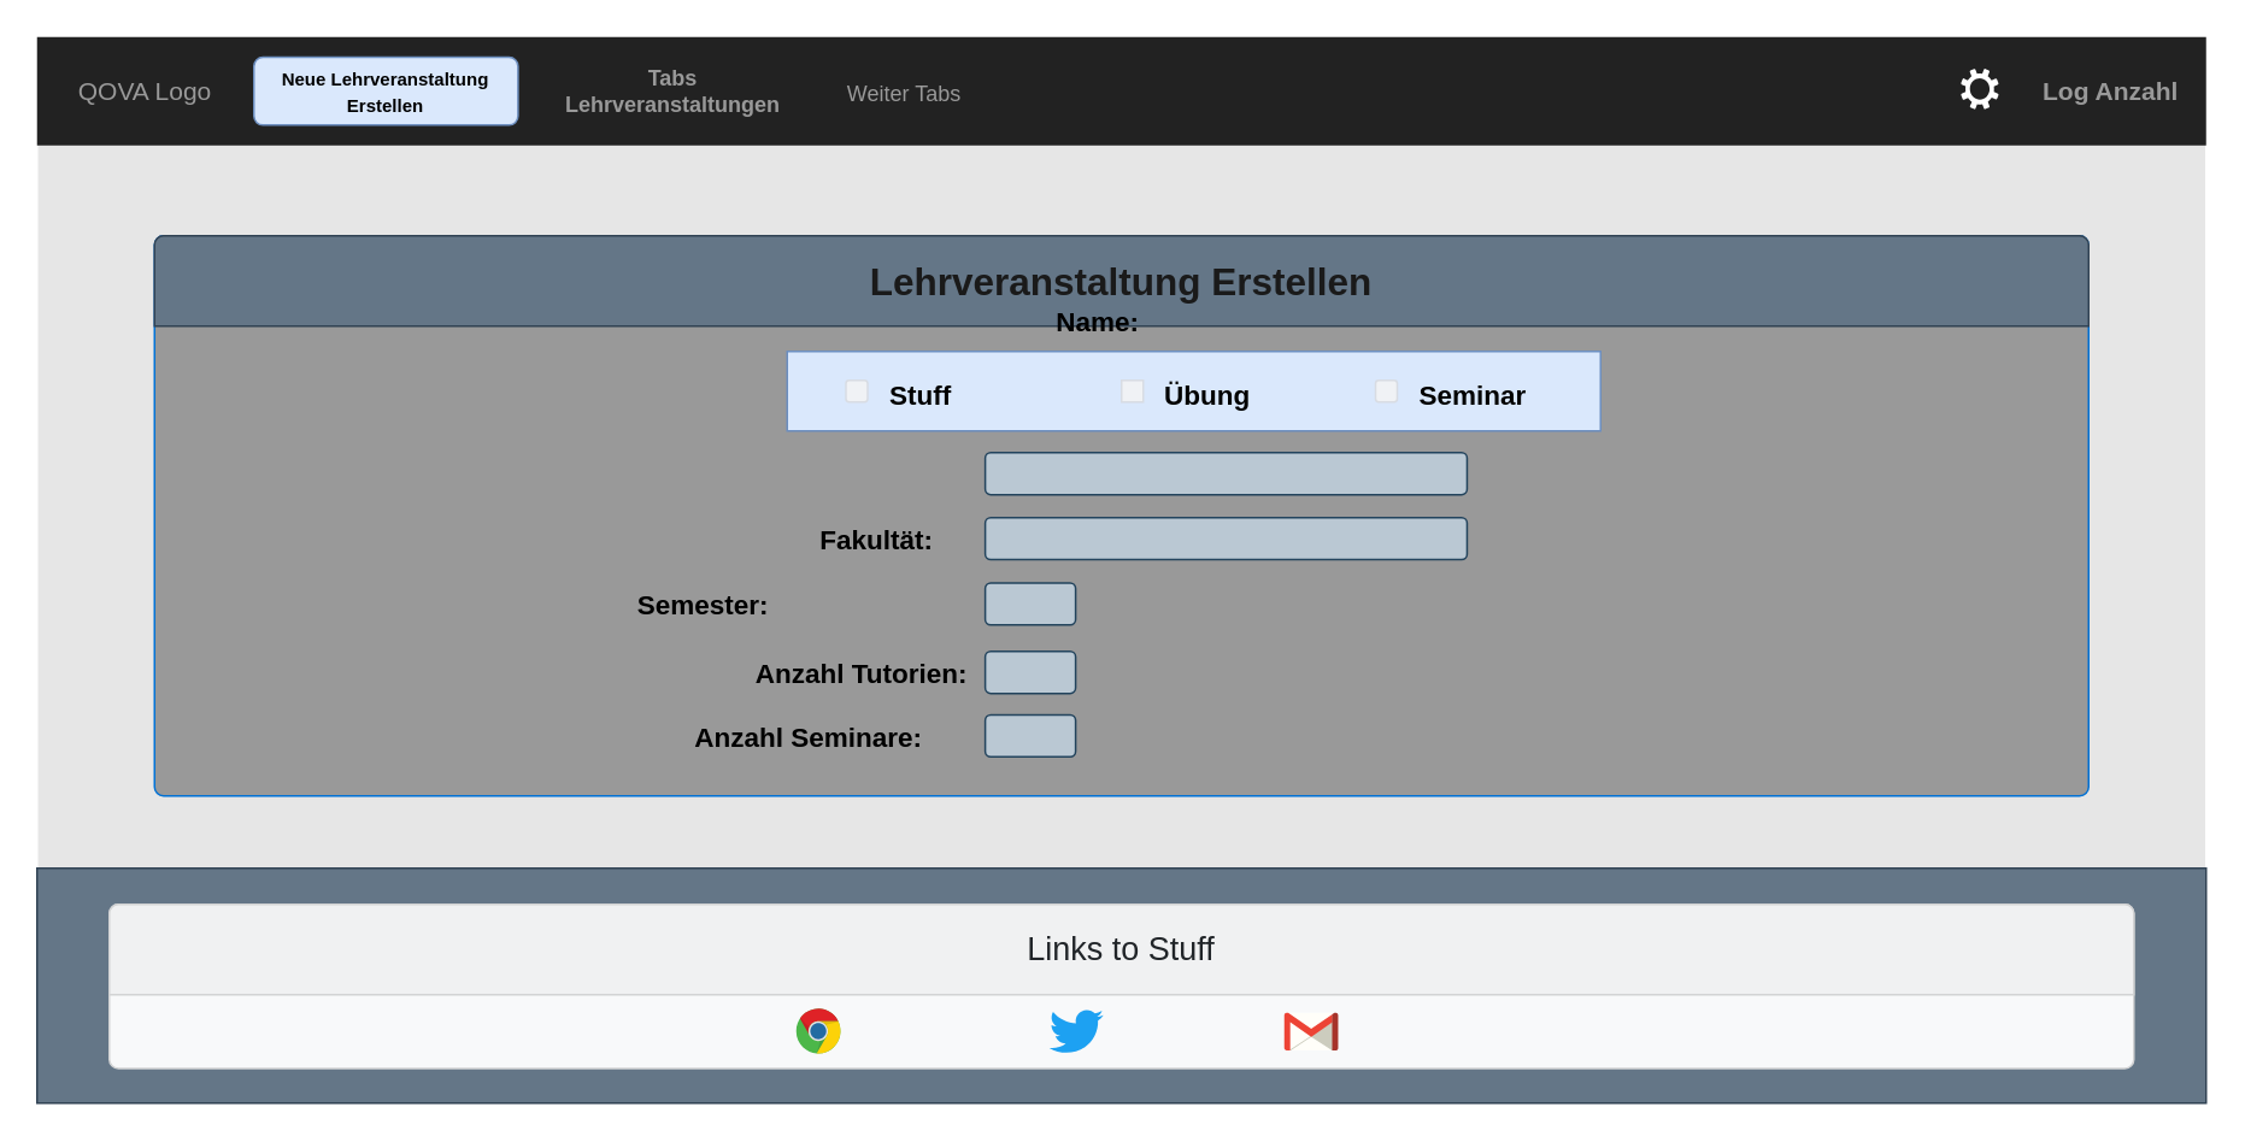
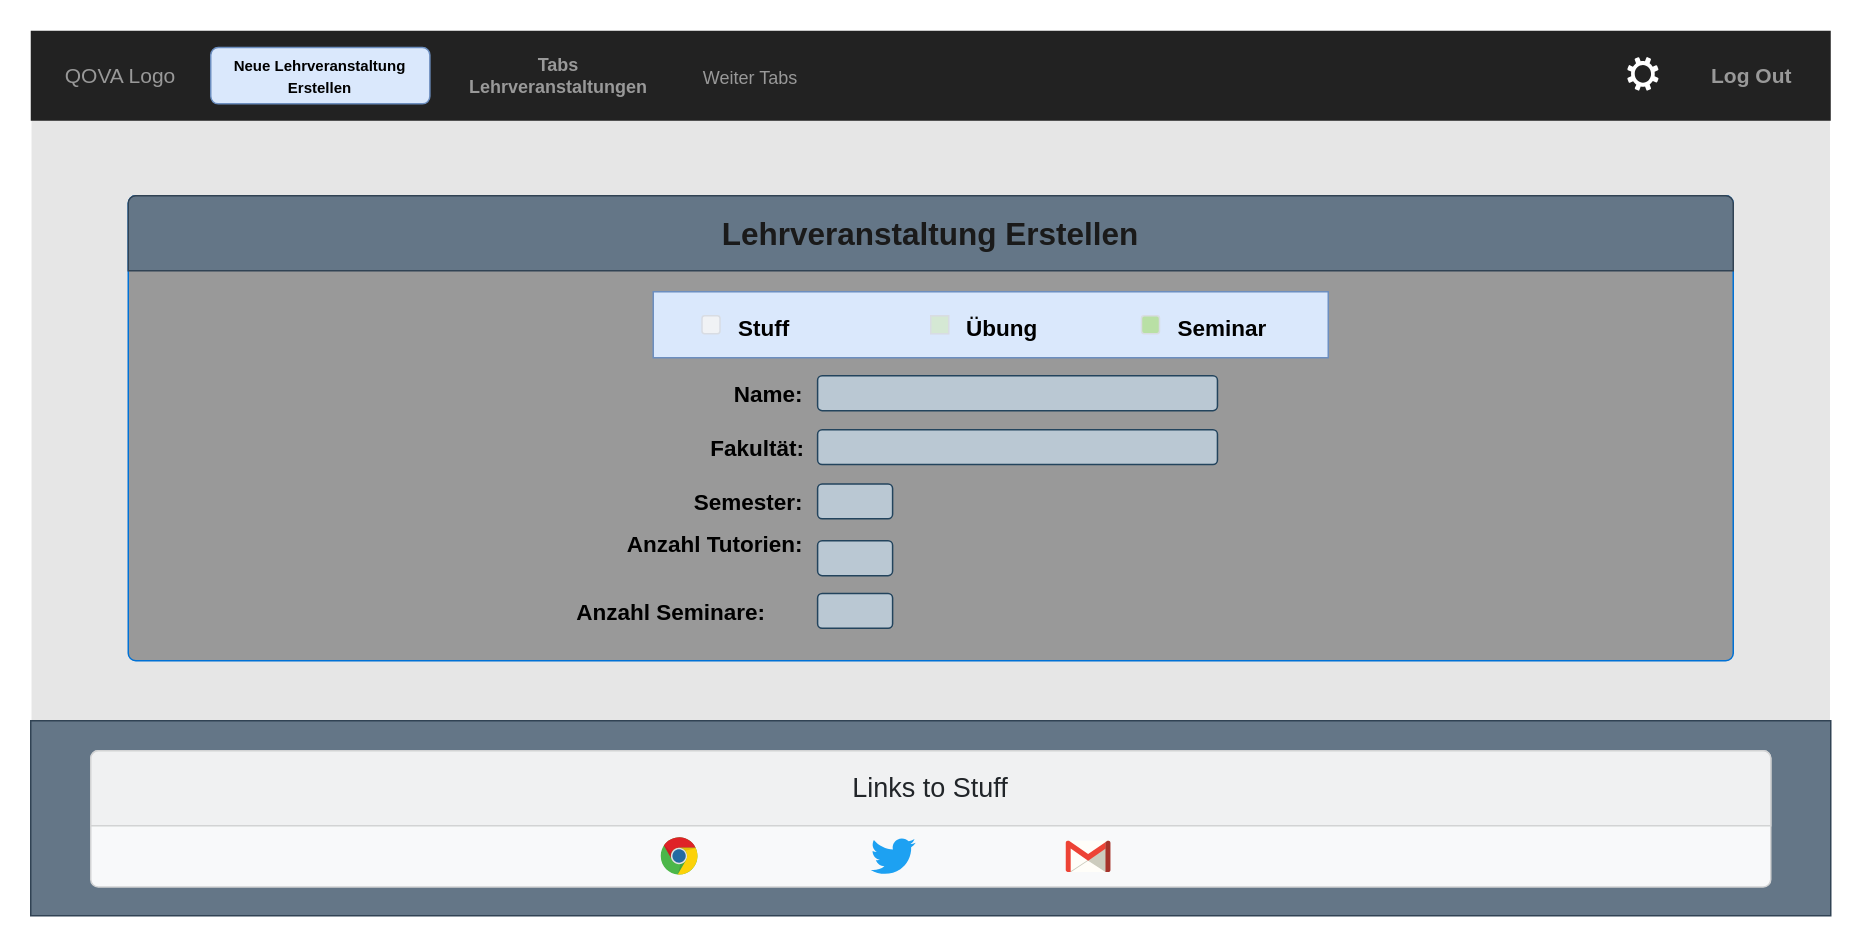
  <mxCell id="0" style=";html=1;" />
  <mxCell id="1" style=";html=1;" parent="0" />
  <mxCell id="2" value="" style="rounded=0;whiteSpace=wrap;html=1;strokeColor=#FFFFFF;fillColor=#E6E6E6;" parent="1" vertex="1"><mxGeometry x="20" y="60" width="1200" height="550" as="geometry" /></mxCell>
  <mxCell id="3" value="" style="html=1;shadow=0;dashed=0;shape=mxgraph.bootstrap.rrect;rSize=5;strokeColor=#0071D5;html=1;whiteSpace=wrap;fillColor=#999999;fontColor=#ffffff;verticalAlign=bottom;align=center;spacing=20;spacingBottom=0;fontSize=14;gradientColor=none;labelPosition=center;verticalLabelPosition=top;" parent="1" vertex="1"><mxGeometry x="85" y="130" width="1070" height="310" as="geometry" /></mxCell>
  <mxCell id="4" value="" style="rounded=0;whiteSpace=wrap;html=1;fillColor=#dae8fc;strokeColor=#6c8ebf;" parent="3" vertex="1"><mxGeometry x="350" y="64" width="450" height="44" as="geometry" /></mxCell>
  <mxCell id="5" value="&lt;font style=&quot;font-size: 21px&quot; color=&quot;#1A1A1A&quot;&gt;&lt;b&gt;Lehrveranstaltung Erstellen&lt;br&gt;&lt;/b&gt;&lt;/font&gt;" style="html=1;shadow=0;dashed=0;shape=mxgraph.bootstrap.topButton;rSize=5;perimeter=none;whiteSpace=wrap;fillColor=#647687;strokeColor=#314354;fontColor=#ffffff;resizeWidth=1;fontSize=18;align=center;spacing=20;" parent="3" vertex="1"><mxGeometry width="1070" height="50" relative="1" as="geometry" /></mxCell>
- <mxCell id="6" value="&lt;font style=&quot;font-size: 15px&quot;&gt;&lt;b&gt;Name:&lt;/b&gt;&lt;/font&gt;" style="text;html=1;strokeColor=none;fillColor=none;align=right;verticalAlign=middle;whiteSpace=wrap;rounded=0;" parent="3" vertex="1"><mxGeometry x="424.711" y="40.164" width="122.286" height="12.917" as="geometry" /></mxCell>
+ <mxCell id="6" value="&lt;font style=&quot;font-size: 15px&quot;&gt;&lt;b&gt;Name:&lt;/b&gt;&lt;/font&gt;" style="text;html=1;strokeColor=none;fillColor=none;align=right;verticalAlign=middle;whiteSpace=wrap;rounded=0;" parent="3" vertex="1"><mxGeometry x="329.711" y="125.164" width="122.286" height="12.917" as="geometry" /></mxCell>
  <mxCell id="7" value="" style="rounded=1;whiteSpace=wrap;html=1;strokeColor=#23445d;fillColor=#bac8d3;align=center;arcSize=13;" parent="3" vertex="1"><mxGeometry x="459.57" y="120" width="266.57" height="23.25" as="geometry" /></mxCell>
- <mxCell id="8" value="&lt;b&gt;&lt;font style=&quot;font-size: 15px&quot;&gt;Semester:&lt;/font&gt;&lt;/b&gt;" style="text;html=1;strokeColor=none;fillColor=none;align=right;verticalAlign=middle;whiteSpace=wrap;rounded=0;" parent="3" vertex="1"><mxGeometry x="222" y="197.329" width="120" height="12.919" as="geometry" /></mxCell>
+ <mxCell id="8" value="&lt;b&gt;&lt;font style=&quot;font-size: 15px&quot;&gt;Semester:&lt;/font&gt;&lt;/b&gt;" style="text;html=1;strokeColor=none;fillColor=none;align=right;verticalAlign=middle;whiteSpace=wrap;rounded=0;" parent="3" vertex="1"><mxGeometry x="332" y="197.329" width="120" height="12.919" as="geometry" /></mxCell>
  <mxCell id="9" value="" style="rounded=1;whiteSpace=wrap;html=1;strokeColor=#23445d;fillColor=#bac8d3;align=center;arcSize=13;" parent="3" vertex="1"><mxGeometry x="459.57" y="192.16" width="50" height="23.25" as="geometry" /></mxCell>
- <mxCell id="10" value="&lt;font style=&quot;font-size: 15px&quot;&gt;&lt;b&gt;Anzahl Tutorien:&lt;br&gt;&lt;/b&gt;&lt;/font&gt;" style="text;html=1;strokeColor=none;fillColor=none;align=right;verticalAlign=middle;whiteSpace=wrap;rounded=0;" parent="3" vertex="1"><mxGeometry x="312" y="235.166" width="140" height="12.919" as="geometry" /></mxCell>
+ <mxCell id="10" value="&lt;font style=&quot;font-size: 15px&quot;&gt;&lt;b&gt;Anzahl Tutorien:&lt;br&gt;&lt;/b&gt;&lt;/font&gt;" style="text;html=1;strokeColor=none;fillColor=none;align=right;verticalAlign=middle;whiteSpace=wrap;rounded=0;" parent="3" vertex="1"><mxGeometry x="312" y="225.166" width="140" height="12.919" as="geometry" /></mxCell>
  <mxCell id="11" value="" style="rounded=1;whiteSpace=wrap;html=1;strokeColor=#23445d;fillColor=#bac8d3;align=center;arcSize=13;" parent="3" vertex="1"><mxGeometry x="459.57" y="229.997" width="50" height="23.25" as="geometry" /></mxCell>
  <mxCell id="12" value="&lt;font style=&quot;font-size: 15px&quot;&gt;&lt;b&gt;Anzahl Seminare:&lt;br&gt;&lt;/b&gt;&lt;/font&gt;" style="text;html=1;strokeColor=none;fillColor=none;align=right;verticalAlign=middle;whiteSpace=wrap;rounded=0;" parent="3" vertex="1"><mxGeometry x="287" y="270.321" width="140" height="12.919" as="geometry" /></mxCell>
  <mxCell id="13" value="" style="rounded=1;whiteSpace=wrap;html=1;strokeColor=#23445d;fillColor=#bac8d3;align=center;arcSize=13;" parent="3" vertex="1"><mxGeometry x="459.57" y="265.16" width="50" height="23.25" as="geometry" /></mxCell>
- <mxCell id="14" value="&lt;b&gt;&lt;font style=&quot;font-size: 15px&quot;&gt;Fakultät:&lt;/font&gt;&lt;/b&gt;" style="text;html=1;strokeColor=none;fillColor=none;align=right;verticalAlign=middle;whiteSpace=wrap;rounded=0;" parent="3" vertex="1"><mxGeometry x="310.861" y="161.154" width="122.286" height="12.917" as="geometry" /></mxCell>
+ <mxCell id="14" value="&lt;b&gt;&lt;font style=&quot;font-size: 15px&quot;&gt;Fakultät:&lt;/font&gt;&lt;/b&gt;" style="text;html=1;strokeColor=none;fillColor=none;align=right;verticalAlign=middle;whiteSpace=wrap;rounded=0;" parent="3" vertex="1"><mxGeometry x="330.861" y="161.154" width="122.286" height="12.917" as="geometry" /></mxCell>
  <mxCell id="15" value="" style="rounded=1;whiteSpace=wrap;html=1;strokeColor=#23445d;fillColor=#bac8d3;align=center;arcSize=13;" parent="3" vertex="1"><mxGeometry x="459.57" y="155.99" width="266.57" height="23.25" as="geometry" /></mxCell>
  <mxCell id="16" value="&lt;font style=&quot;font-size: 15px&quot;&gt;&lt;b&gt;Stuff&lt;/b&gt;&lt;/font&gt;" style="rounded=1;fillColor=#F0F2F5;strokeColor=#D8DCE3;align=left;verticalAlign=middle;fontStyle=0;fontSize=12;labelPosition=right;verticalLabelPosition=middle;spacingLeft=10;html=1;shadow=0;dashed=0;spacingTop=3;" parent="3" vertex="1"><mxGeometry x="382.5" y="80" width="12" height="12" as="geometry" /></mxCell>
- <mxCell id="17" value="&lt;b&gt;&lt;font style=&quot;font-size: 15px&quot;&gt;Übung&lt;/font&gt;&lt;/b&gt;" style="rounded=1;fillColor=#F0F2F5;strokeColor=#D8DCE3;align=left;verticalAlign=middle;fontStyle=0;fontSize=12;labelPosition=right;verticalLabelPosition=middle;spacingLeft=10;html=1;shadow=0;dashed=0;spacingTop=3;arcSize=0;" parent="3" vertex="1"><mxGeometry x="535.0" y="80" width="12" height="12" as="geometry" /></mxCell>
- <mxCell id="18" value="&lt;font style=&quot;font-size: 15px&quot;&gt;&lt;b&gt;Seminar&lt;/b&gt;&lt;/font&gt;" style="rounded=1;fillColor=#F0F2F5;strokeColor=#D8DCE3;align=left;verticalAlign=middle;fontStyle=0;fontSize=12;labelPosition=right;verticalLabelPosition=middle;spacingLeft=10;html=1;shadow=0;dashed=0;spacingTop=3;" parent="3" vertex="1"><mxGeometry x="675.5" y="80" width="12" height="12" as="geometry" /></mxCell>
+ <mxCell id="17" value="&lt;b&gt;&lt;font style=&quot;font-size: 15px&quot;&gt;Übung&lt;/font&gt;&lt;/b&gt;" style="rounded=1;fillColor=#d5e8d4;strokeColor=#D8DCE3;align=left;verticalAlign=middle;fontStyle=0;fontSize=12;labelPosition=right;verticalLabelPosition=middle;spacingLeft=10;html=1;shadow=0;dashed=0;spacingTop=3;arcSize=0;" parent="3" vertex="1"><mxGeometry x="535.0" y="80" width="12" height="12" as="geometry" /></mxCell>
+ <mxCell id="18" value="&lt;font style=&quot;font-size: 15px&quot;&gt;&lt;b&gt;Seminar&lt;/b&gt;&lt;/font&gt;" style="rounded=1;fillColor=#b9e0a5;strokeColor=#D8DCE3;align=left;verticalAlign=middle;fontStyle=0;fontSize=12;labelPosition=right;verticalLabelPosition=middle;spacingLeft=10;html=1;shadow=0;dashed=0;spacingTop=3;" parent="3" vertex="1"><mxGeometry x="675.5" y="80" width="12" height="12" as="geometry" /></mxCell>
  <mxCell id="19" value="" style="html=1;shadow=0;dashed=0;shape=mxgraph.bootstrap.rect;fillColor=#222222;strokeColor=none;whiteSpace=wrap;rounded=0;fontSize=12;fontColor=#000000;align=center;" parent="1" vertex="1"><mxGeometry x="20" y="20" width="1200.0" height="60" as="geometry" /></mxCell>
  <mxCell id="20" value="&lt;div&gt;QOVA Logo&lt;/div&gt;" style="html=1;shadow=0;dashed=0;fillColor=none;strokeColor=none;shape=mxgraph.bootstrap.rect;fontColor=#999999;fontSize=14;whiteSpace=wrap;" parent="19" vertex="1"><mxGeometry y="4.995" width="119.999" height="50" as="geometry" /></mxCell>
  <mxCell id="21" value="Weiter Tabs" style="html=1;shadow=0;dashed=0;fillColor=none;strokeColor=none;shape=mxgraph.bootstrap.rect;fontColor=#999999;whiteSpace=wrap;verticalAlign=middle;spacingBottom=-6;" parent="19" vertex="1"><mxGeometry x="419.996" y="3.745" width="119.999" height="50" as="geometry" /></mxCell>
- <mxCell id="22" value="&lt;font style=&quot;font-size: 14px&quot;&gt;&lt;b&gt;Log Anzahl&lt;/b&gt;&lt;/font&gt;" style="html=1;shadow=0;dashed=0;fillColor=none;strokeColor=none;shape=mxgraph.bootstrap.rect;fontColor=#999999;whiteSpace=wrap;" parent="19" vertex="1"><mxGeometry x="1094.996" width="105.004" height="60" as="geometry" /></mxCell>
+ <mxCell id="22" value="&lt;font style=&quot;font-size: 14px&quot;&gt;&lt;b&gt;Log Out&lt;/b&gt;&lt;/font&gt;" style="html=1;shadow=0;dashed=0;fillColor=none;strokeColor=none;shape=mxgraph.bootstrap.rect;fontColor=#999999;whiteSpace=wrap;" parent="19" vertex="1"><mxGeometry x="1094.996" width="105.004" height="60" as="geometry" /></mxCell>
  <mxCell id="23" value="&lt;b&gt;Tabs&lt;/b&gt;&lt;div&gt;&lt;b&gt;Lehrveranstaltungen&lt;/b&gt;&lt;/div&gt;" style="html=1;shadow=0;dashed=0;fillColor=none;strokeColor=none;shape=mxgraph.bootstrap.rect;fontColor=#999999;whiteSpace=wrap;perimeterSpacing=5;" parent="19" vertex="1"><mxGeometry x="292.171" y="4.995" width="119.999" height="50" as="geometry" /></mxCell>
  <mxCell id="24" value="&lt;p style=&quot;line-height: 80%&quot;&gt;&lt;b&gt;&lt;font size=&quot;1&quot;&gt;Neue Lehrveranstaltung Erstellen&lt;br&gt;&lt;/font&gt;&lt;/b&gt;&lt;/p&gt;" style="html=1;shadow=0;dashed=0;shape=mxgraph.bootstrap.rrect;rSize=5;strokeColor=#6c8ebf;strokeWidth=1;fillColor=#dae8fc;whiteSpace=wrap;align=center;verticalAlign=middle;spacingLeft=0;fontStyle=0;fontSize=16;spacing=5;" parent="19" vertex="1"><mxGeometry x="119.999" y="11.245" width="146.086" height="37.5" as="geometry" /></mxCell>
  <mxCell id="25" value="" style="pointerEvents=1;shadow=0;dashed=0;html=1;strokeColor=none;fillColor=#FFFFFF;labelPosition=center;verticalLabelPosition=bottom;verticalAlign=top;outlineConnect=0;align=center;shape=mxgraph.office.concepts.settings;" parent="19" vertex="1"><mxGeometry x="1064.339" y="17.5" width="20.869" height="22.5" as="geometry" /></mxCell>
  <mxCell id="26" value="" style="rounded=0;whiteSpace=wrap;html=1;strokeColor=#314354;fillColor=#647687;fontColor=#ffffff;" parent="1" vertex="1"><mxGeometry x="20" y="480" width="1200" height="130" as="geometry" /></mxCell>
  <mxCell id="27" value="" style="html=1;shadow=0;dashed=0;shape=mxgraph.bootstrap.rrect;rSize=5;strokeColor=#D2D3D4;html=1;whiteSpace=wrap;fillColor=#F8F9FA;fontColor=#212529;verticalAlign=bottom;align=left;spacing=20;spacingBottom=0;fontSize=14;" parent="1" vertex="1"><mxGeometry x="60" y="500" width="1120" height="90.8" as="geometry" /></mxCell>
  <mxCell id="28" value="&lt;div&gt;Links to Stuff&lt;/div&gt;" style="html=1;shadow=0;dashed=0;shape=mxgraph.bootstrap.topButton;rSize=5;perimeter=none;whiteSpace=wrap;fillColor=#F0F1F2;strokeColor=#D2D3D4;fontColor=#212529;resizeWidth=1;fontSize=18;align=center;spacing=20;" parent="27" vertex="1"><mxGeometry width="1120" height="50" relative="1" as="geometry" /></mxCell>
  <mxCell id="29" value="" style="dashed=0;outlineConnect=0;html=1;align=center;labelPosition=center;verticalLabelPosition=bottom;verticalAlign=top;shape=mxgraph.weblogos.gmail;strokeColor=#FFFFFF;fillColor=#B9E0A5;gradientColor=none;" parent="27" vertex="1"><mxGeometry x="650" y="60" width="29.8" height="20.8" as="geometry" /></mxCell>
  <mxCell id="30" value="" style="dashed=0;outlineConnect=0;html=1;align=center;labelPosition=center;verticalLabelPosition=bottom;verticalAlign=top;shape=mxgraph.weblogos.twitter;fillColor=#1DA1F2;strokeColor=none" parent="27" vertex="1"><mxGeometry x="520" y="57.7" width="30" height="25.4" as="geometry" /></mxCell>
  <mxCell id="31" value="" style="dashed=0;outlineConnect=0;html=1;align=center;labelPosition=center;verticalLabelPosition=bottom;verticalAlign=top;shape=mxgraph.weblogos.chrome;strokeColor=#FFFFFF;fillColor=#B9E0A5;gradientColor=none;" parent="27" vertex="1"><mxGeometry x="380" y="57.7" width="24.8" height="25.4" as="geometry" /></mxCell>
